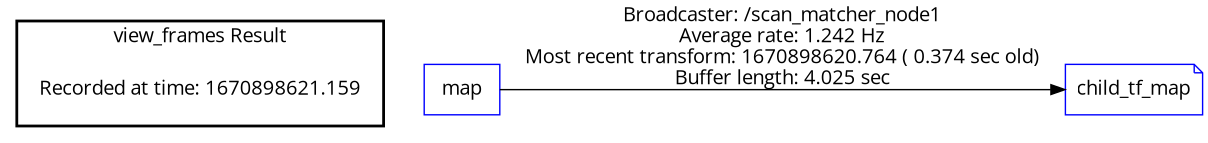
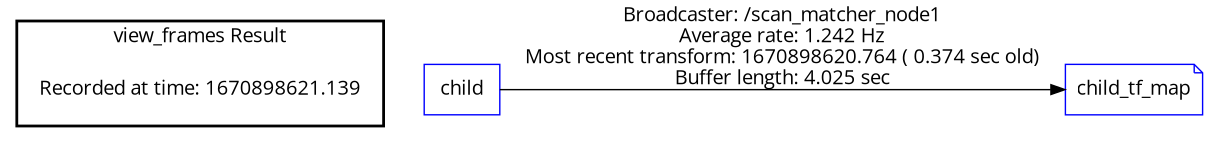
  digraph {
    fontname="Open Sans"
    rankdir=LR
    node [color=blue fontname="Open Sans"]
    edge [fontname="Open Sans"]
-   "Recorded at time: 1670898621.139" [shape=plaintext label="Recorded at time: 1670898621.159"]
-   map [shape=box]
+   "Recorded at time: 1670898621.139" [shape=plaintext]
+   map [shape=box label=child]
    n3 [label=child_tf_map shape=note]
    subgraph cluster_1 {
      color=black
      label="view_frames Result"
      style=bold
      "Recorded at time: 1670898621.139"
    }
    "Recorded at time: 1670898621.139" -> map [style=invis]
    map -> n3 [label="Broadcaster: /scan_matcher_node1\nAverage rate: 1.242 Hz\nMost recent transform: 1670898620.764 ( 0.374 sec old)\nBuffer length: 4.025 sec\n"]
  }
